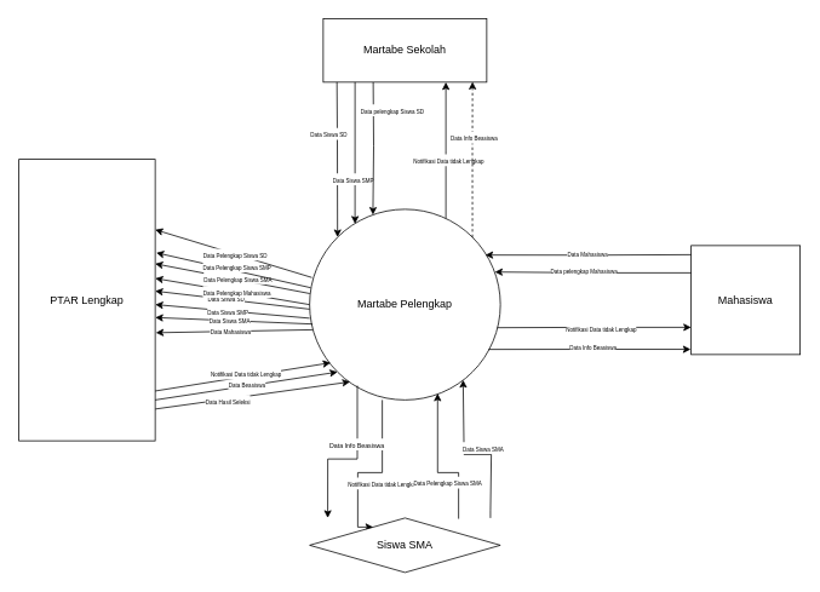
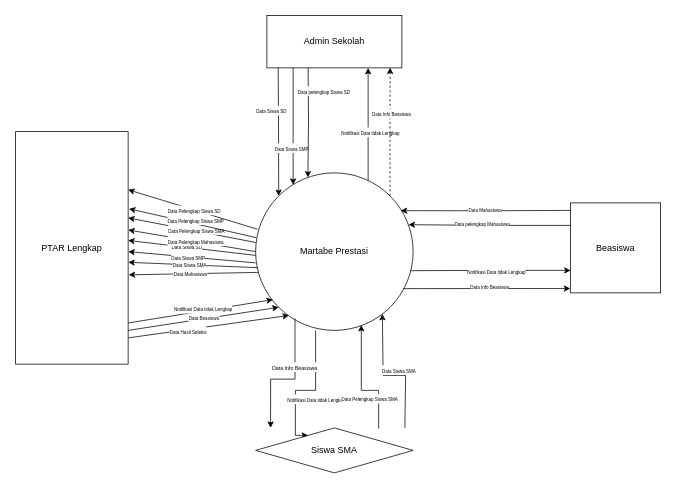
  <mxCell id="0" />
  <mxCell id="1" parent="0" />
  <mxCell id="2" style="rounded=0;orthogonalLoop=1;jettySize=auto;html=1;exitX=0.015;exitY=0.632;exitDx=0;exitDy=0;entryX=1.005;entryY=0.616;entryDx=0;entryDy=0;entryPerimeter=0;exitPerimeter=0;" edge="1" parent="1" source="4" target="7"><mxGeometry relative="1" as="geometry" /></mxCell>
  <mxCell id="3" value="&lt;font style=&quot;font-size: 6px;&quot;&gt;Data Mahasiswa&lt;/font&gt;" style="edgeLabel;html=1;align=center;verticalAlign=middle;resizable=0;points=[];" vertex="1" connectable="0" parent="2"><mxGeometry x="0.043" y="-1" relative="1" as="geometry"><mxPoint x="-1" as="offset" /></mxGeometry></mxCell>
- <mxCell id="4" value="Martabe Pelengkap" style="ellipse;whiteSpace=wrap;html=1;aspect=fixed;" vertex="1" parent="1"><mxGeometry x="340" y="230" width="210" height="210" as="geometry" /></mxCell>
+ <mxCell id="4" value="Martabe Prestasi" style="ellipse;whiteSpace=wrap;html=1;aspect=fixed;" vertex="1" parent="1"><mxGeometry x="340" y="230" width="210" height="210" as="geometry" /></mxCell>
  <mxCell id="5" style="rounded=0;orthogonalLoop=1;jettySize=auto;html=1;entryX=0.212;entryY=0.905;entryDx=0;entryDy=0;entryPerimeter=0;" edge="1" parent="1" target="4"><mxGeometry relative="1" as="geometry"><mxPoint x="380" y="420" as="targetPoint" /><mxPoint x="170" y="450" as="sourcePoint" /></mxGeometry></mxCell>
  <mxCell id="6" value="&lt;font style=&quot;font-size: 6px;&quot;&gt;Data Hasil Seleksi&lt;/font&gt;" style="edgeLabel;html=1;align=center;verticalAlign=middle;resizable=0;points=[];" vertex="1" connectable="0" parent="5"><mxGeometry x="-0.698" y="-1" relative="1" as="geometry"><mxPoint x="47" y="-6" as="offset" /></mxGeometry></mxCell>
  <mxCell id="7" value="PTAR Lengkap" style="rounded=0;whiteSpace=wrap;html=1;" vertex="1" parent="1"><mxGeometry x="20" y="175" width="150" height="310" as="geometry" /></mxCell>
  <mxCell id="8" style="edgeStyle=orthogonalEdgeStyle;rounded=0;orthogonalLoop=1;jettySize=auto;html=1;exitX=0.5;exitY=1;exitDx=0;exitDy=0;entryX=0;entryY=0;entryDx=0;entryDy=0;" edge="1" parent="1" target="4"><mxGeometry relative="1" as="geometry"><mxPoint x="370" y="80" as="sourcePoint" /><mxPoint x="370" y="230" as="targetPoint" /></mxGeometry></mxCell>
  <mxCell id="9" value="&lt;font style=&quot;font-size: 6px;&quot;&gt;Data Siswa SD&lt;/font&gt;" style="edgeLabel;html=1;align=center;verticalAlign=middle;resizable=0;points=[];" vertex="1" connectable="0" parent="8"><mxGeometry x="-0.267" y="-1" relative="1" as="geometry"><mxPoint x="-9" as="offset" /></mxGeometry></mxCell>
  <mxCell id="10" style="edgeStyle=orthogonalEdgeStyle;rounded=0;orthogonalLoop=1;jettySize=auto;html=1;exitX=0.75;exitY=1;exitDx=0;exitDy=0;entryX=0.238;entryY=0.095;entryDx=0;entryDy=0;entryPerimeter=0;" edge="1" parent="1"><mxGeometry relative="1" as="geometry"><mxPoint x="390" y="76" as="sourcePoint" /><mxPoint x="389.98" y="245.95" as="targetPoint" /><Array as="points" /></mxGeometry></mxCell>
  <mxCell id="11" value="&lt;font style=&quot;font-size: 6px;&quot;&gt;Data Siswa SMP&lt;/font&gt;" style="edgeLabel;html=1;align=center;verticalAlign=middle;resizable=0;points=[];" vertex="1" connectable="0" parent="10"><mxGeometry x="0.42" y="-2" relative="1" as="geometry"><mxPoint as="offset" /></mxGeometry></mxCell>
  <mxCell id="12" style="edgeStyle=orthogonalEdgeStyle;rounded=0;orthogonalLoop=1;jettySize=auto;html=1;exitX=0.75;exitY=1;exitDx=0;exitDy=0;exitPerimeter=0;startArrow=classic;startFill=1;endArrow=none;endFill=0;" edge="1" parent="1" source="16"><mxGeometry relative="1" as="geometry"><mxPoint x="490" y="100" as="sourcePoint" /><mxPoint x="490" y="240" as="targetPoint" /></mxGeometry></mxCell>
  <mxCell id="13" value="&lt;font style=&quot;font-size: 6px;&quot;&gt;Notifikasi Data tidak Lengkap&lt;/font&gt;" style="edgeLabel;html=1;align=center;verticalAlign=middle;resizable=0;points=[];" vertex="1" connectable="0" parent="12"><mxGeometry x="0.138" y="2" relative="1" as="geometry"><mxPoint as="offset" /></mxGeometry></mxCell>
  <mxCell id="14" style="edgeStyle=orthogonalEdgeStyle;rounded=0;orthogonalLoop=1;jettySize=auto;html=1;exitX=0.5;exitY=1;exitDx=0;exitDy=0;entryX=0.332;entryY=0.029;entryDx=0;entryDy=0;entryPerimeter=0;" edge="1" parent="1" target="4"><mxGeometry relative="1" as="geometry"><mxPoint x="410" y="90" as="sourcePoint" /><mxPoint x="410" y="230" as="targetPoint" /></mxGeometry></mxCell>
  <mxCell id="15" value="&lt;font style=&quot;font-size: 6px;&quot;&gt;Data pelengkap Siswa SD&lt;/font&gt;" style="edgeLabel;html=1;align=center;verticalAlign=middle;resizable=0;points=[];" vertex="1" connectable="0" parent="14"><mxGeometry x="-0.664" y="-1" relative="1" as="geometry"><mxPoint x="21" y="5" as="offset" /></mxGeometry></mxCell>
- <mxCell id="16" value="Martabe Sekolah" style="rounded=0;whiteSpace=wrap;html=1;" vertex="1" parent="1"><mxGeometry x="355" y="20" width="180" height="70" as="geometry" /></mxCell>
+ <mxCell id="16" value="Admin Sekolah" style="rounded=0;whiteSpace=wrap;html=1;" vertex="1" parent="1"><mxGeometry x="355" y="20" width="180" height="70" as="geometry" /></mxCell>
  <mxCell id="17" style="edgeStyle=orthogonalEdgeStyle;rounded=0;orthogonalLoop=1;jettySize=auto;html=1;exitX=0.25;exitY=0;exitDx=0;exitDy=0;entryX=0.381;entryY=1;entryDx=0;entryDy=0;entryPerimeter=0;startArrow=classic;startFill=1;endArrow=none;endFill=0;" edge="1" parent="1" source="21" target="4"><mxGeometry relative="1" as="geometry"><Array as="points"><mxPoint x="393" y="520" /><mxPoint x="420" y="520" /></Array></mxGeometry></mxCell>
  <mxCell id="18" value="&lt;font style=&quot;font-size: 6px;&quot;&gt;Notifikasi Data tidak Lengkap&lt;/font&gt;" style="edgeLabel;html=1;align=center;verticalAlign=middle;resizable=0;points=[];" vertex="1" connectable="0" parent="17"><mxGeometry x="-0.553" relative="1" as="geometry"><mxPoint x="27" y="-25" as="offset" /></mxGeometry></mxCell>
  <mxCell id="19" style="edgeStyle=orthogonalEdgeStyle;rounded=0;orthogonalLoop=1;jettySize=auto;html=1;exitX=0.781;exitY=0.015;exitDx=0;exitDy=0;entryX=0.671;entryY=0.966;entryDx=0;entryDy=0;entryPerimeter=0;exitPerimeter=0;" edge="1" parent="1" source="21" target="4"><mxGeometry relative="1" as="geometry"><mxPoint x="534.98" y="570" as="sourcePoint" /><mxPoint x="482.48" y="440" as="targetPoint" /><Array as="points"><mxPoint x="504" y="520" /><mxPoint x="481" y="520" /></Array></mxGeometry></mxCell>
  <mxCell id="20" value="&lt;font style=&quot;font-size: 6px;&quot;&gt;Data Pelengkap Siswa SMA&lt;/font&gt;" style="edgeLabel;html=1;align=center;verticalAlign=middle;resizable=0;points=[];" vertex="1" connectable="0" parent="19"><mxGeometry x="-0.213" relative="1" as="geometry"><mxPoint y="10" as="offset" /></mxGeometry></mxCell>
  <mxCell id="21" value="Siswa SMA" style="rhombus;whiteSpace=wrap;html=1;" vertex="1" parent="1"><mxGeometry x="340" y="570" width="210" height="60" as="geometry" /></mxCell>
- <mxCell id="22" value="Mahasiswa" style="rounded=0;whiteSpace=wrap;html=1;" vertex="1" parent="1"><mxGeometry x="760" y="270" width="120" height="120" as="geometry" /></mxCell>
+ <mxCell id="22" value="Beasiswa" style="rounded=0;whiteSpace=wrap;html=1;" vertex="1" parent="1"><mxGeometry x="760" y="270" width="120" height="120" as="geometry" /></mxCell>
  <mxCell id="23" style="edgeStyle=orthogonalEdgeStyle;rounded=0;orthogonalLoop=1;jettySize=auto;html=1;exitX=0.095;exitY=0;exitDx=0;exitDy=0;startArrow=classic;startFill=1;endArrow=none;endFill=0;entryX=0.25;entryY=0.925;entryDx=0;entryDy=0;entryPerimeter=0;exitPerimeter=0;" edge="1" parent="1" source="21" target="4"><mxGeometry relative="1" as="geometry"><mxPoint x="393" y="450" as="targetPoint" /></mxGeometry></mxCell>
  <mxCell id="24" value="&lt;font style=&quot;font-size: 7px;&quot;&gt;Data Info Beasiswa&lt;/font&gt;" style="edgeLabel;html=1;align=center;verticalAlign=middle;resizable=0;points=[];" vertex="1" connectable="0" parent="23"><mxGeometry x="0.279" y="1" relative="1" as="geometry"><mxPoint as="offset" /></mxGeometry></mxCell>
  <mxCell id="25" style="edgeStyle=orthogonalEdgeStyle;rounded=0;orthogonalLoop=1;jettySize=auto;html=1;exitX=-0.004;exitY=0.952;exitDx=0;exitDy=0;startArrow=classic;startFill=1;endArrow=none;endFill=0;exitPerimeter=0;entryX=0.937;entryY=0.735;entryDx=0;entryDy=0;entryPerimeter=0;" edge="1" parent="1" source="22" target="4"><mxGeometry relative="1" as="geometry"><mxPoint x="540" y="384" as="targetPoint" /></mxGeometry></mxCell>
  <mxCell id="26" value="&lt;font style=&quot;font-size: 6px;&quot;&gt;Data Info Beasiswa&lt;/font&gt;" style="edgeLabel;html=1;align=center;verticalAlign=middle;resizable=0;points=[];" vertex="1" connectable="0" parent="25"><mxGeometry x="0.006" y="3" relative="1" as="geometry"><mxPoint x="4" y="-7" as="offset" /></mxGeometry></mxCell>
  <mxCell id="27" style="rounded=0;orthogonalLoop=1;jettySize=auto;html=1;entryX=0;entryY=1;entryDx=0;entryDy=0;" edge="1" parent="1" target="4"><mxGeometry relative="1" as="geometry"><mxPoint x="170" y="440" as="sourcePoint" /><mxPoint x="360" y="440" as="targetPoint" /></mxGeometry></mxCell>
  <mxCell id="28" value="&lt;font style=&quot;font-size: 6px;&quot;&gt;Data Beasiswa&lt;/font&gt;" style="edgeLabel;html=1;align=center;verticalAlign=middle;resizable=0;points=[];" vertex="1" connectable="0" parent="27"><mxGeometry x="0.379" y="2" relative="1" as="geometry"><mxPoint x="-38" y="5" as="offset" /></mxGeometry></mxCell>
  <mxCell id="29" style="edgeStyle=orthogonalEdgeStyle;rounded=0;orthogonalLoop=1;jettySize=auto;html=1;entryX=0.921;entryY=0.24;entryDx=0;entryDy=0;entryPerimeter=0;" edge="1" parent="1" target="4"><mxGeometry relative="1" as="geometry"><mxPoint x="760" y="280" as="sourcePoint" /><mxPoint x="540" y="280" as="targetPoint" /></mxGeometry></mxCell>
  <mxCell id="30" value="&lt;font style=&quot;font-size: 6px;&quot;&gt;Data Mahasiswa&lt;/font&gt;" style="edgeLabel;html=1;align=center;verticalAlign=middle;resizable=0;points=[];" vertex="1" connectable="0" parent="29"><mxGeometry x="0.018" y="-4" relative="1" as="geometry"><mxPoint y="2" as="offset" /></mxGeometry></mxCell>
  <mxCell id="31" style="edgeStyle=orthogonalEdgeStyle;rounded=0;orthogonalLoop=1;jettySize=auto;html=1;exitX=0.948;exitY=0;exitDx=0;exitDy=0;exitPerimeter=0;" edge="1" parent="1" source="21"><mxGeometry relative="1" as="geometry"><mxPoint x="540" y="564" as="sourcePoint" /><mxPoint x="509" y="418" as="targetPoint" /><Array as="points"><mxPoint x="539" y="562" /><mxPoint x="540" y="562" /><mxPoint x="540" y="500" /><mxPoint x="510" y="500" /><mxPoint x="510" y="418" /></Array></mxGeometry></mxCell>
  <mxCell id="32" value="&lt;font style=&quot;font-size: 6px;&quot;&gt;Data Siswa SMA&lt;/font&gt;" style="edgeLabel;html=1;align=center;verticalAlign=middle;resizable=0;points=[];" vertex="1" connectable="0" parent="31"><mxGeometry x="-0.13" relative="1" as="geometry"><mxPoint x="-1" y="-8" as="offset" /></mxGeometry></mxCell>
  <mxCell id="33" style="rounded=0;orthogonalLoop=1;jettySize=auto;html=1;startArrow=classic;startFill=1;endArrow=none;endFill=0;entryX=0.015;entryY=0.602;entryDx=0;entryDy=0;entryPerimeter=0;exitX=1.001;exitY=0.562;exitDx=0;exitDy=0;exitPerimeter=0;" edge="1" parent="1" source="7" target="4"><mxGeometry relative="1" as="geometry"><mxPoint x="170" y="320" as="sourcePoint" /><mxPoint x="340" y="320" as="targetPoint" /></mxGeometry></mxCell>
  <mxCell id="34" value="&lt;font style=&quot;font-size: 6px;&quot;&gt;Data Siswa SMA&lt;/font&gt;" style="edgeLabel;html=1;align=center;verticalAlign=middle;resizable=0;points=[];" vertex="1" connectable="0" parent="33"><mxGeometry x="-0.061" y="1" relative="1" as="geometry"><mxPoint as="offset" /></mxGeometry></mxCell>
  <mxCell id="35" style="edgeStyle=orthogonalEdgeStyle;rounded=0;orthogonalLoop=1;jettySize=auto;html=1;exitX=1;exitY=0;exitDx=0;exitDy=0;entryX=0.913;entryY=0.994;entryDx=0;entryDy=0;entryPerimeter=0;dashed=1;" edge="1" parent="1" source="4" target="16"><mxGeometry relative="1" as="geometry" /></mxCell>
  <mxCell id="36" value="&lt;font style=&quot;font-size: 6px;&quot;&gt;Data Info Beasiswa&lt;/font&gt;" style="edgeLabel;html=1;align=center;verticalAlign=middle;resizable=0;points=[];" vertex="1" connectable="0" parent="35"><mxGeometry x="0.314" y="-1" relative="1" as="geometry"><mxPoint y="3" as="offset" /></mxGeometry></mxCell>
  <mxCell id="37" style="rounded=0;orthogonalLoop=1;jettySize=auto;html=1;exitX=1.001;exitY=0.516;exitDx=0;exitDy=0;startArrow=classic;startFill=1;endArrow=none;endFill=0;exitPerimeter=0;" edge="1" parent="1" source="7"><mxGeometry relative="1" as="geometry"><mxPoint x="170" y="305" as="sourcePoint" /><mxPoint x="340" y="350" as="targetPoint" /></mxGeometry></mxCell>
  <mxCell id="38" value="&lt;font style=&quot;font-size: 6px;&quot;&gt;Data Siswa SMP&lt;/font&gt;" style="edgeLabel;html=1;align=center;verticalAlign=middle;resizable=0;points=[];" vertex="1" connectable="0" parent="37"><mxGeometry x="0.461" y="2" relative="1" as="geometry"><mxPoint x="-45" y="-1" as="offset" /></mxGeometry></mxCell>
  <mxCell id="39" style="rounded=0;orthogonalLoop=1;jettySize=auto;html=1;startArrow=classic;startFill=1;endArrow=none;endFill=0;entryX=0;entryY=0.524;entryDx=0;entryDy=0;exitX=1;exitY=0.468;exitDx=0;exitDy=0;exitPerimeter=0;entryPerimeter=0;" edge="1" parent="1" source="7" target="4"><mxGeometry relative="1" as="geometry"><mxPoint x="170" y="290" as="sourcePoint" /><mxPoint x="350" y="289" as="targetPoint" /></mxGeometry></mxCell>
  <mxCell id="40" value="&lt;font style=&quot;font-size: 6px;&quot;&gt;Data Siswa SD&lt;/font&gt;" style="edgeLabel;html=1;align=center;verticalAlign=middle;resizable=0;points=[];" vertex="1" connectable="0" parent="39"><mxGeometry x="0.461" y="2" relative="1" as="geometry"><mxPoint x="-47" y="-5" as="offset" /></mxGeometry></mxCell>
  <mxCell id="41" style="rounded=0;orthogonalLoop=1;jettySize=auto;html=1;exitX=1;exitY=0.823;exitDx=0;exitDy=0;entryX=0.11;entryY=0.805;entryDx=0;entryDy=0;entryPerimeter=0;exitPerimeter=0;" edge="1" parent="1" source="7" target="4"><mxGeometry relative="1" as="geometry" /></mxCell>
  <mxCell id="42" value="&lt;font style=&quot;font-size: 6px;&quot;&gt;Notifikasi Data tidak Lengkap&lt;/font&gt;" style="edgeLabel;html=1;align=center;verticalAlign=middle;resizable=0;points=[];" vertex="1" connectable="0" parent="41"><mxGeometry x="-0.098" relative="1" as="geometry"><mxPoint x="13" y="-6" as="offset" /></mxGeometry></mxCell>
  <mxCell id="43" style="edgeStyle=orthogonalEdgeStyle;rounded=0;orthogonalLoop=1;jettySize=auto;html=1;exitX=0;exitY=0.75;exitDx=0;exitDy=0;entryX=0.984;entryY=0.621;entryDx=0;entryDy=0;entryPerimeter=0;startArrow=classic;startFill=1;endArrow=none;endFill=0;" edge="1" parent="1" source="22" target="4"><mxGeometry relative="1" as="geometry" /></mxCell>
  <mxCell id="44" value="&lt;font style=&quot;font-size: 6px;&quot;&gt;Notifikasi Data tidak Lengkap&lt;/font&gt;" style="edgeLabel;html=1;align=center;verticalAlign=middle;resizable=0;points=[];" vertex="1" connectable="0" parent="43"><mxGeometry x="-0.259" relative="1" as="geometry"><mxPoint x="-21" as="offset" /></mxGeometry></mxCell>
  <mxCell id="45" style="edgeStyle=orthogonalEdgeStyle;rounded=0;orthogonalLoop=1;jettySize=auto;html=1;exitX=0;exitY=0.25;exitDx=0;exitDy=0;entryX=0.971;entryY=0.329;entryDx=0;entryDy=0;entryPerimeter=0;" edge="1" parent="1" source="22" target="4"><mxGeometry relative="1" as="geometry"><mxPoint x="550" y="300" as="targetPoint" /></mxGeometry></mxCell>
  <mxCell id="46" value="&lt;font style=&quot;font-size: 6px;&quot;&gt;Data pelengkap Mahasiswa&lt;/font&gt;" style="edgeLabel;html=1;align=center;verticalAlign=middle;resizable=0;points=[];" vertex="1" connectable="0" parent="45"><mxGeometry x="0.284" y="-3" relative="1" as="geometry"><mxPoint x="20" as="offset" /></mxGeometry></mxCell>
  <mxCell id="47" value="" style="endArrow=classic;html=1;rounded=0;exitX=0;exitY=0.5;exitDx=0;exitDy=0;entryX=1.001;entryY=0.423;entryDx=0;entryDy=0;entryPerimeter=0;" edge="1" parent="1" source="4" target="7"><mxGeometry width="50" height="50" relative="1" as="geometry"><mxPoint x="230" y="280" as="sourcePoint" /><mxPoint x="170" y="271" as="targetPoint" /></mxGeometry></mxCell>
  <mxCell id="48" value="&lt;font style=&quot;font-size: 6px;&quot;&gt;Data Pelengkap Mahasiswa&lt;/font&gt;" style="edgeLabel;html=1;align=center;verticalAlign=middle;resizable=0;points=[];" vertex="1" connectable="0" parent="47"><mxGeometry x="0.16" y="1" relative="1" as="geometry"><mxPoint x="18" y="1" as="offset" /></mxGeometry></mxCell>
  <mxCell id="49" value="" style="endArrow=classic;html=1;rounded=0;entryX=1;entryY=0.371;entryDx=0;entryDy=0;exitX=0.001;exitY=0.442;exitDx=0;exitDy=0;exitPerimeter=0;entryPerimeter=0;" edge="1" parent="1" source="4" target="7"><mxGeometry width="50" height="50" relative="1" as="geometry"><mxPoint x="350" y="270" as="sourcePoint" /><mxPoint x="350" y="280" as="targetPoint" /></mxGeometry></mxCell>
  <mxCell id="50" value="&lt;font style=&quot;font-size: 6px;&quot;&gt;Data Pelengkap Siswa SMA&lt;/font&gt;" style="edgeLabel;html=1;align=center;verticalAlign=middle;resizable=0;points=[];" vertex="1" connectable="0" parent="49"><mxGeometry x="0.164" relative="1" as="geometry"><mxPoint x="19" y="2" as="offset" /></mxGeometry></mxCell>
  <mxCell id="51" value="" style="endArrow=classic;html=1;rounded=0;exitX=0.001;exitY=0.421;exitDx=0;exitDy=0;exitPerimeter=0;entryX=1.008;entryY=0.332;entryDx=0;entryDy=0;entryPerimeter=0;" edge="1" parent="1" target="7"><mxGeometry width="50" height="50" relative="1" as="geometry"><mxPoint x="341.21" y="316.41" as="sourcePoint" /><mxPoint x="172" y="276" as="targetPoint" /></mxGeometry></mxCell>
  <mxCell id="52" value="&lt;font style=&quot;font-size: 6px;&quot;&gt;Data Pelengkap Siswa SMP&lt;/font&gt;" style="edgeLabel;html=1;align=center;verticalAlign=middle;resizable=0;points=[];" vertex="1" connectable="0" parent="51"><mxGeometry x="0.337" y="-1" relative="1" as="geometry"><mxPoint x="32" y="3" as="offset" /></mxGeometry></mxCell>
  <mxCell id="53" value="" style="endArrow=classic;html=1;rounded=0;exitX=0.012;exitY=0.358;exitDx=0;exitDy=0;exitPerimeter=0;entryX=1;entryY=0.25;entryDx=0;entryDy=0;" edge="1" parent="1" source="4" target="7"><mxGeometry width="50" height="50" relative="1" as="geometry"><mxPoint x="370" y="330" as="sourcePoint" /><mxPoint x="180" y="260" as="targetPoint" /></mxGeometry></mxCell>
  <mxCell id="54" value="&lt;font style=&quot;font-size: 6px;&quot;&gt;Data Pelengkap Siswa SD&lt;/font&gt;" style="edgeLabel;html=1;align=center;verticalAlign=middle;resizable=0;points=[];" vertex="1" connectable="0" parent="53"><mxGeometry x="0.082" y="-1" relative="1" as="geometry"><mxPoint x="8" y="4" as="offset" /></mxGeometry></mxCell>
